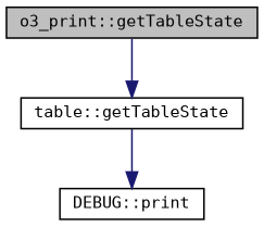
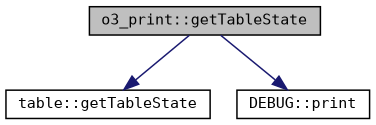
  digraph {
    fontname="DejaVu Sans Mono"
    rankdir=TB
    node [color=black fillcolor=white fontname="DejaVu Sans Mono" fontsize=10 shape=record style=filled]
    edge [color=midnightblue fontname="DejaVu Sans Mono" fontsize=10 labelfontname=Helvetica labelfontsize=10 style=solid]
    n1 [fillcolor=grey75 fontcolor=black height=0.2 label="o3_print::getTableState" width=0.4]
    n2 [height=0.2 label="table::getTableState" width=0.4]
    n3 [height=0.2 label="DEBUG::print" width=0.4]
    n1 -> n2
-   n2 -> n3
+   n1 -> n3
  }
